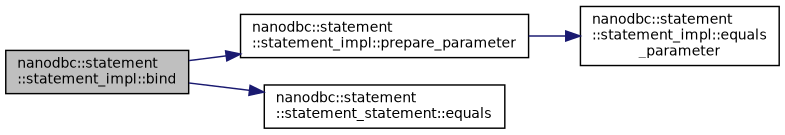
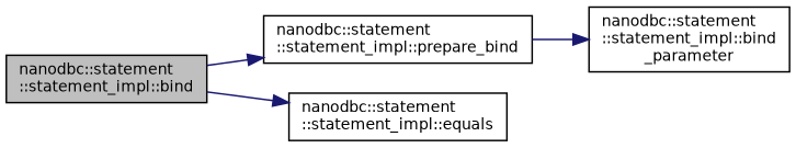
  digraph {
    rankdir=LR
    node [color=black fillcolor=white fontname=Helvetica fontsize=10 shape=record style=filled]
    edge [color=midnightblue fontname=Helvetica fontsize=10 labelfontname=Helvetica labelfontsize=10 style=solid]
    n1 [fillcolor=grey75 fontcolor=black height=0.2 label="nanodbc::statement\l::statement_impl::bind" width=0.4]
-   n2 [height=0.2 label="nanodbc::statement\l::statement_impl::prepare_parameter" width=0.4]
-   n3 [height=0.2 label="nanodbc::statement\l::statement_statement::equals" width=0.4]
-   n4 [height=0.2 label="nanodbc::statement\l::statement_impl::equals\l_parameter" width=0.4]
+   n2 [height=0.2 label="nanodbc::statement\l::statement_impl::prepare_bind" width=0.4]
+   n3 [height=0.2 label="nanodbc::statement\l::statement_impl::equals" width=0.4]
+   n4 [height=0.2 label="nanodbc::statement\l::statement_impl::bind\l_parameter" width=0.4]
    n1 -> n2
    n1 -> n3
    n2 -> n4
  }
